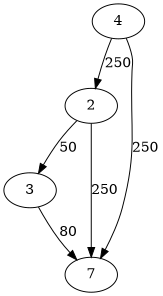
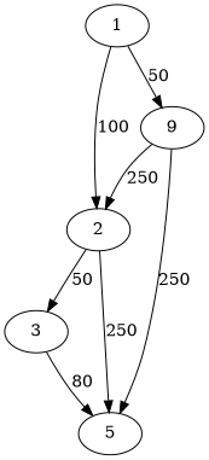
  digraph {
+   1
    2
-   4
+   4 [label=9]
    3
-   5 [label=7]
+   5
+   1 -> 2 [label=100]
+   1 -> 4 [label=50]
    2 -> 3 [label=50]
    2 -> 5 [label=250]
    4 -> 2 [label=250]
    4 -> 5 [label=250]
    3 -> 5 [label=80]
  }
